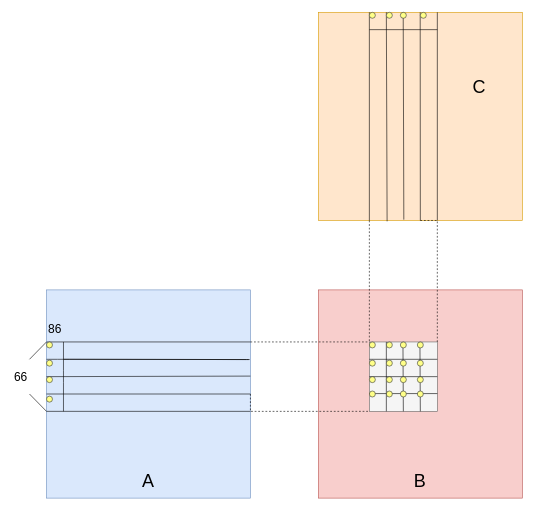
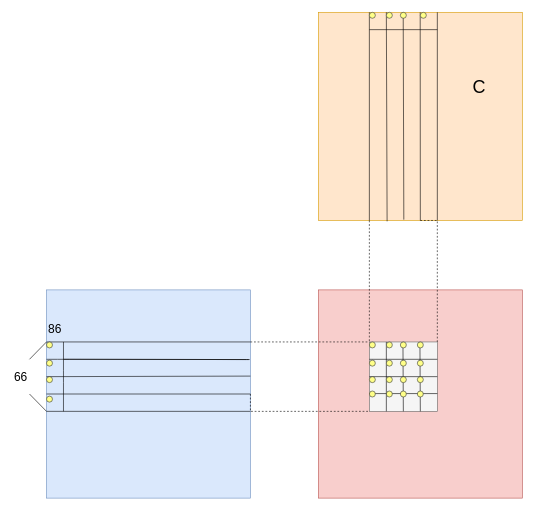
  <mxCell id="0" />
  <mxCell id="1" parent="0" />
  <mxCell id="2" value="" style="group" vertex="1" connectable="0" parent="1"><mxGeometry y="20" width="850.003" height="810" as="geometry" x="20" /></mxCell>
  <mxCell id="3" value="" style="rounded=0;whiteSpace=wrap;html=1;fillColor=#f8cecc;strokeColor=#b85450;" vertex="1" parent="2"><mxGeometry x="510.0" y="462.857" width="340" height="347.143" as="geometry" /></mxCell>
  <mxCell id="4" value="" style="rounded=0;whiteSpace=wrap;html=1;fontSize=2;labelBorderColor=none;fillColor=#dae8fc;strokeColor=#6c8ebf;" vertex="1" parent="2"><mxGeometry x="56.667" y="462.857" width="340" height="347.143" as="geometry" /></mxCell>
  <mxCell id="5" value="" style="endArrow=none;html=1;exitX=1;exitY=0.25;exitDx=0;exitDy=0;entryX=0;entryY=0.25;entryDx=0;entryDy=0;" edge="1" parent="2" source="4" target="4"><mxGeometry width="50" height="50" relative="1" as="geometry"><mxPoint x="850.0" y="954.643" as="sourcePoint" /><mxPoint x="651.667" y="752.143" as="targetPoint" /></mxGeometry></mxCell>
  <mxCell id="6" value="" style="rounded=0;whiteSpace=wrap;html=1;fillColor=#ffe6cc;strokeColor=#d79b00;" vertex="1" parent="2"><mxGeometry x="510.0" width="340" height="347.143" as="geometry" /></mxCell>
  <mxCell id="7" value="" style="endArrow=none;html=1;exitX=0.25;exitY=1;exitDx=0;exitDy=0;entryX=0.25;entryY=0;entryDx=0;entryDy=0;" edge="1" parent="2" source="6" target="6"><mxGeometry width="50" height="50" relative="1" as="geometry"><mxPoint x="481.667" y="144.643" as="sourcePoint" /><mxPoint x="623.333" as="targetPoint" /></mxGeometry></mxCell>
  <mxCell id="8" value="" style="endArrow=none;html=1;exitX=0.25;exitY=1;exitDx=0;exitDy=0;entryX=0.25;entryY=0;entryDx=0;entryDy=0;" edge="1" parent="2"><mxGeometry width="50" height="50" relative="1" as="geometry"><mxPoint x="708.333" y="347.143" as="sourcePoint" /><mxPoint x="708.333" as="targetPoint" /></mxGeometry></mxCell>
  <mxCell id="9" value="" style="rounded=0;whiteSpace=wrap;html=1;fillColor=#f5f5f5;strokeColor=#666666;fontColor=#333333;" vertex="1" parent="2"><mxGeometry x="595" y="549.643" width="113.333" height="115.714" as="geometry" /></mxCell>
  <mxCell id="10" style="edgeStyle=orthogonalEdgeStyle;rounded=0;orthogonalLoop=1;jettySize=auto;html=1;exitX=1;exitY=0.25;exitDx=0;exitDy=0;entryX=0;entryY=0;entryDx=0;entryDy=0;dashed=1;endArrow=none;endFill=0;" edge="1" parent="2" source="4" target="9"><mxGeometry relative="1" as="geometry"><Array as="points"><mxPoint x="566.667" y="549.643" /><mxPoint x="566.667" y="549.643" /></Array></mxGeometry></mxCell>
  <mxCell id="11" value="" style="endArrow=none;html=1;" edge="1" parent="2"><mxGeometry width="50" height="50" relative="1" as="geometry"><mxPoint x="85" y="665.357" as="sourcePoint" /><mxPoint x="85" y="549.643" as="targetPoint" /><Array as="points"><mxPoint x="85" y="607.5" /></Array></mxGeometry></mxCell>
  <mxCell id="12" value="" style="endArrow=none;html=1;" edge="1" parent="2"><mxGeometry width="50" height="50" relative="1" as="geometry"><mxPoint x="56.667" y="578.571" as="sourcePoint" /><mxPoint x="85" y="578.571" as="targetPoint" /><Array as="points"><mxPoint x="85" y="578.571" /><mxPoint x="400" y="579" /></Array></mxGeometry></mxCell>
  <mxCell id="13" value="" style="endArrow=none;html=1;strokeWidth=1;entryX=1;entryY=0.414;entryDx=0;entryDy=0;entryPerimeter=0;" edge="1" parent="2" target="4"><mxGeometry width="50" height="50" relative="1" as="geometry"><mxPoint x="56.667" y="607.5" as="sourcePoint" /><mxPoint x="85" y="607.5" as="targetPoint" /></mxGeometry></mxCell>
  <mxCell id="14" value="" style="endArrow=none;html=1;entryX=1;entryY=0.5;entryDx=0;entryDy=0;" edge="1" parent="2" target="4"><mxGeometry width="50" height="50" relative="1" as="geometry"><mxPoint x="56.667" y="636.429" as="sourcePoint" /><mxPoint x="85" y="636.429" as="targetPoint" /></mxGeometry></mxCell>
  <mxCell id="15" value="&lt;font style=&quot;font-size: 20px;&quot;&gt;86&lt;/font&gt;" style="text;html=1;strokeColor=none;fillColor=none;align=center;verticalAlign=middle;whiteSpace=wrap;rounded=0;fontSize=20;" vertex="1" parent="2"><mxGeometry x="56.667" y="526.506" width="28.333" as="geometry" /></mxCell>
  <mxCell id="16" value="&lt;font style=&quot;font-size: 20px;&quot;&gt;66&lt;/font&gt;" style="text;html=1;strokeColor=none;fillColor=none;align=center;verticalAlign=middle;whiteSpace=wrap;rounded=0;fontSize=20;" vertex="1" parent="2"><mxGeometry y="607.5" width="28.333" as="geometry" /></mxCell>
  <mxCell id="17" value="" style="group" vertex="1" connectable="0" parent="2"><mxGeometry x="56.667" y="665.357" width="340" as="geometry" /></mxCell>
  <mxCell id="18" value="" style="group" vertex="1" connectable="0" parent="17"><mxGeometry width="340" as="geometry" /></mxCell>
  <mxCell id="19" value="" style="endArrow=none;html=1;exitX=1;exitY=0.25;exitDx=0;exitDy=0;entryX=0;entryY=0.25;entryDx=0;entryDy=0;" edge="1" parent="18"><mxGeometry width="50" height="50" relative="1" as="geometry"><mxPoint x="340" as="sourcePoint" /><mxPoint as="targetPoint" /></mxGeometry></mxCell>
  <mxCell id="20" style="edgeStyle=orthogonalEdgeStyle;rounded=0;orthogonalLoop=1;jettySize=auto;html=1;exitX=1;exitY=0.5;exitDx=0;exitDy=0;entryX=0;entryY=1;entryDx=0;entryDy=0;dashed=1;endArrow=none;endFill=0;" edge="1" parent="2" source="4" target="9"><mxGeometry relative="1" as="geometry"><Array as="points"><mxPoint x="396.667" y="665.357" /><mxPoint x="595" y="665.357" /></Array></mxGeometry></mxCell>
  <mxCell id="21" value="" style="endArrow=none;html=1;strokeWidth=1;fontSize=2;entryX=1;entryY=0.25;entryDx=0;entryDy=0;exitX=0;exitY=0.25;exitDx=0;exitDy=0;" edge="1" parent="2" source="9" target="9"><mxGeometry width="50" height="50" relative="1" as="geometry"><mxPoint x="595" y="593.036" as="sourcePoint" /><mxPoint x="736.667" y="448.393" as="targetPoint" /></mxGeometry></mxCell>
  <mxCell id="22" value="" style="endArrow=none;html=1;strokeWidth=1;fontSize=2;entryX=1;entryY=0.5;entryDx=0;entryDy=0;" edge="1" parent="2" target="9"><mxGeometry width="50" height="50" relative="1" as="geometry"><mxPoint x="595" y="607.5" as="sourcePoint" /><mxPoint x="736.667" y="462.857" as="targetPoint" /></mxGeometry></mxCell>
  <mxCell id="23" value="" style="endArrow=none;html=1;strokeWidth=1;fontSize=2;entryX=1;entryY=0.25;entryDx=0;entryDy=0;exitX=0;exitY=0.25;exitDx=0;exitDy=0;" edge="1" parent="2"><mxGeometry width="50" height="50" relative="1" as="geometry"><mxPoint x="595" y="635.734" as="sourcePoint" /><mxPoint x="708.333" y="635.734" as="targetPoint" /></mxGeometry></mxCell>
  <mxCell id="24" value="" style="endArrow=none;html=1;fontSize=2;strokeWidth=1;exitX=0.25;exitY=1;exitDx=0;exitDy=0;" edge="1" parent="2" source="9"><mxGeometry width="50" height="50" relative="1" as="geometry"><mxPoint x="481.667" y="694.286" as="sourcePoint" /><mxPoint x="623.333" y="549.643" as="targetPoint" /></mxGeometry></mxCell>
  <mxCell id="25" value="" style="endArrow=none;html=1;fontSize=2;strokeWidth=1;exitX=0.5;exitY=1;exitDx=0;exitDy=0;" edge="1" parent="2" source="9"><mxGeometry width="50" height="50" relative="1" as="geometry"><mxPoint x="650.987" y="665.357" as="sourcePoint" /><mxPoint x="650.987" y="549.643" as="targetPoint" /></mxGeometry></mxCell>
  <mxCell id="26" value="" style="endArrow=none;html=1;fontSize=2;strokeWidth=1;exitX=0.75;exitY=1;exitDx=0;exitDy=0;" edge="1" parent="2" source="9"><mxGeometry width="50" height="50" relative="1" as="geometry"><mxPoint x="679.32" y="665.357" as="sourcePoint" /><mxPoint x="679.32" y="549.643" as="targetPoint" /></mxGeometry></mxCell>
- <mxCell id="27" value="&lt;font style=&quot;font-size: 30px&quot;&gt;A&lt;/font&gt;" style="text;html=1;strokeColor=none;fillColor=none;align=center;verticalAlign=middle;whiteSpace=wrap;rounded=0;fontSize=2;" vertex="1" parent="2"><mxGeometry x="170" y="752.143" width="113.333" height="57.857" as="geometry" /></mxCell>
  <mxCell id="28" value="" style="endArrow=none;html=1;fontSize=2;strokeWidth=1;" edge="1" parent="2"><mxGeometry width="50" height="50" relative="1" as="geometry"><mxPoint x="28.333" y="578.571" as="sourcePoint" /><mxPoint x="56.667" y="549.643" as="targetPoint" /></mxGeometry></mxCell>
  <mxCell id="29" value="" style="endArrow=none;html=1;fontSize=2;strokeWidth=1;" edge="1" parent="2"><mxGeometry width="50" height="50" relative="1" as="geometry"><mxPoint x="28.333" y="636.429" as="sourcePoint" /><mxPoint x="56.667" y="665.357" as="targetPoint" /></mxGeometry></mxCell>
  <mxCell id="30" value="" style="endArrow=none;html=1;fontSize=2;strokeWidth=1;" edge="1" parent="2"><mxGeometry width="50" height="50" relative="1" as="geometry"><mxPoint x="595" y="28.929" as="sourcePoint" /><mxPoint x="708.333" y="28.929" as="targetPoint" /></mxGeometry></mxCell>
  <mxCell id="31" value="" style="endArrow=none;html=1;fontSize=2;strokeWidth=1;exitX=0.337;exitY=1.004;exitDx=0;exitDy=0;exitPerimeter=0;" edge="1" parent="2" source="6"><mxGeometry width="50" height="50" relative="1" as="geometry"><mxPoint x="623.333" y="324" as="sourcePoint" /><mxPoint x="623.333" as="targetPoint" /></mxGeometry></mxCell>
  <mxCell id="32" value="" style="endArrow=none;html=1;fontSize=2;strokeWidth=1;exitX=0.419;exitY=0.996;exitDx=0;exitDy=0;exitPerimeter=0;" edge="1" parent="2" source="6"><mxGeometry width="50" height="50" relative="1" as="geometry"><mxPoint x="651.667" y="350.325" as="sourcePoint" /><mxPoint x="651.44" as="targetPoint" /></mxGeometry></mxCell>
  <mxCell id="33" value="" style="endArrow=none;html=1;fontSize=2;strokeWidth=1;exitX=0.5;exitY=1;exitDx=0;exitDy=0;" edge="1" parent="2" source="6"><mxGeometry width="50" height="50" relative="1" as="geometry"><mxPoint x="679.773" y="28.929" as="sourcePoint" /><mxPoint x="679.773" as="targetPoint" /></mxGeometry></mxCell>
  <mxCell id="34" style="edgeStyle=orthogonalEdgeStyle;rounded=0;orthogonalLoop=1;jettySize=auto;html=1;exitX=0.25;exitY=1;exitDx=0;exitDy=0;entryX=0;entryY=0;entryDx=0;entryDy=0;dashed=1;endArrow=none;endFill=0;" edge="1" parent="2" source="6" target="9"><mxGeometry relative="1" as="geometry" /></mxCell>
  <mxCell id="35" style="edgeStyle=orthogonalEdgeStyle;rounded=0;orthogonalLoop=1;jettySize=auto;html=1;exitX=0.5;exitY=1;exitDx=0;exitDy=0;entryX=1;entryY=0;entryDx=0;entryDy=0;dashed=1;endArrow=none;endFill=0;" edge="1" parent="2" source="6" target="9"><mxGeometry relative="1" as="geometry"><Array as="points"><mxPoint x="708.333" y="347.143" /></Array></mxGeometry></mxCell>
  <mxCell id="36" value="" style="ellipse;whiteSpace=wrap;html=1;aspect=fixed;fontSize=2;fillColor=#ffff88;strokeColor=#36393d;" vertex="1" parent="2"><mxGeometry x="56.67" y="580" width="10" height="10" as="geometry" /></mxCell>
  <mxCell id="37" value="" style="ellipse;whiteSpace=wrap;html=1;aspect=fixed;fontSize=2;fillColor=#ffff88;strokeColor=#36393d;" vertex="1" parent="2"><mxGeometry x="56.67" y="607.5" width="10" height="10" as="geometry" /></mxCell>
  <mxCell id="38" value="" style="ellipse;whiteSpace=wrap;html=1;aspect=fixed;fontSize=2;fillColor=#ffff88;strokeColor=#36393d;" vertex="1" parent="2"><mxGeometry x="56.67" y="640" width="10" height="10" as="geometry" /></mxCell>
  <mxCell id="39" value="" style="ellipse;whiteSpace=wrap;html=1;aspect=fixed;fontSize=2;fillColor=#ffff88;strokeColor=#36393d;" vertex="1" parent="2"><mxGeometry x="56.67" y="549.64" width="10" height="10" as="geometry" /></mxCell>
  <mxCell id="40" value="" style="ellipse;whiteSpace=wrap;html=1;aspect=fixed;fontSize=2;fillColor=#ffff88;strokeColor=#36393d;" vertex="1" parent="2"><mxGeometry x="595" y="549.64" width="10" height="10" as="geometry" /></mxCell>
  <mxCell id="41" value="" style="ellipse;whiteSpace=wrap;html=1;aspect=fixed;fontSize=2;fillColor=#ffff88;strokeColor=#36393d;" vertex="1" parent="2"><mxGeometry x="623.33" y="549.64" width="10" height="10" as="geometry" /></mxCell>
  <mxCell id="42" value="" style="ellipse;whiteSpace=wrap;html=1;aspect=fixed;fontSize=2;fillColor=#ffff88;strokeColor=#36393d;" vertex="1" parent="2"><mxGeometry x="646.67" y="549.64" width="10" height="10" as="geometry" /></mxCell>
  <mxCell id="43" value="" style="ellipse;whiteSpace=wrap;html=1;aspect=fixed;fontSize=2;fillColor=#ffff88;strokeColor=#36393d;" vertex="1" parent="2"><mxGeometry x="675" y="549.64" width="10" height="10" as="geometry" /></mxCell>
  <mxCell id="44" value="" style="ellipse;whiteSpace=wrap;html=1;aspect=fixed;fontSize=2;fillColor=#ffff88;strokeColor=#36393d;" vertex="1" parent="2"><mxGeometry x="595" y="580" width="10" height="10" as="geometry" /></mxCell>
  <mxCell id="45" value="" style="ellipse;whiteSpace=wrap;html=1;aspect=fixed;fontSize=2;fillColor=#ffff88;strokeColor=#36393d;" vertex="1" parent="2"><mxGeometry x="623.33" y="580" width="10" height="10" as="geometry" /></mxCell>
  <mxCell id="46" value="" style="ellipse;whiteSpace=wrap;html=1;aspect=fixed;fontSize=2;fillColor=#ffff88;strokeColor=#36393d;" vertex="1" parent="2"><mxGeometry x="623.33" y="607.5" width="10" height="10" as="geometry" /></mxCell>
  <mxCell id="47" value="" style="ellipse;whiteSpace=wrap;html=1;aspect=fixed;fontSize=2;fillColor=#ffff88;strokeColor=#36393d;" vertex="1" parent="2"><mxGeometry x="623.33" y="631.43" width="10" height="10" as="geometry" /></mxCell>
  <mxCell id="48" value="" style="ellipse;whiteSpace=wrap;html=1;aspect=fixed;fontSize=2;fillColor=#ffff88;strokeColor=#36393d;" vertex="1" parent="2"><mxGeometry x="595" y="607.5" width="10" height="10" as="geometry" /></mxCell>
  <mxCell id="49" value="" style="ellipse;whiteSpace=wrap;html=1;aspect=fixed;fontSize=2;fillColor=#ffff88;strokeColor=#36393d;" vertex="1" parent="2"><mxGeometry x="595" y="631.43" width="10" height="10" as="geometry" /></mxCell>
  <mxCell id="50" value="" style="ellipse;whiteSpace=wrap;html=1;aspect=fixed;fontSize=2;fillColor=#ffff88;strokeColor=#36393d;" vertex="1" parent="2"><mxGeometry x="646.67" y="580" width="10" height="10" as="geometry" /></mxCell>
  <mxCell id="51" value="" style="ellipse;whiteSpace=wrap;html=1;aspect=fixed;fontSize=2;fillColor=#ffff88;strokeColor=#36393d;" vertex="1" parent="2"><mxGeometry x="646.67" y="607.5" width="10" height="10" as="geometry" /></mxCell>
  <mxCell id="52" value="" style="ellipse;whiteSpace=wrap;html=1;aspect=fixed;fontSize=2;fillColor=#ffff88;strokeColor=#36393d;" vertex="1" parent="2"><mxGeometry x="646.67" y="631.43" width="10" height="10" as="geometry" /></mxCell>
  <mxCell id="53" value="" style="ellipse;whiteSpace=wrap;html=1;aspect=fixed;fontSize=2;fillColor=#ffff88;strokeColor=#36393d;" vertex="1" parent="2"><mxGeometry x="675" y="580" width="10" height="10" as="geometry" /></mxCell>
  <mxCell id="54" value="" style="ellipse;whiteSpace=wrap;html=1;aspect=fixed;fontSize=2;fillColor=#ffff88;strokeColor=#36393d;" vertex="1" parent="2"><mxGeometry x="675" y="607.5" width="10" height="10" as="geometry" /></mxCell>
  <mxCell id="55" value="" style="ellipse;whiteSpace=wrap;html=1;aspect=fixed;fontSize=2;fillColor=#ffff88;strokeColor=#36393d;" vertex="1" parent="2"><mxGeometry x="675" y="631.43" width="10" height="10" as="geometry" /></mxCell>
  <mxCell id="56" value="" style="ellipse;whiteSpace=wrap;html=1;aspect=fixed;fontSize=2;fillColor=#ffff88;strokeColor=#36393d;" vertex="1" parent="2"><mxGeometry x="595" width="10" height="10" as="geometry" /></mxCell>
  <mxCell id="57" value="" style="ellipse;whiteSpace=wrap;html=1;aspect=fixed;fontSize=2;fillColor=#ffff88;strokeColor=#36393d;" vertex="1" parent="2"><mxGeometry x="623.33" width="10" height="10" as="geometry" /></mxCell>
  <mxCell id="58" value="" style="ellipse;whiteSpace=wrap;html=1;aspect=fixed;fontSize=2;fillColor=#ffff88;strokeColor=#36393d;" vertex="1" parent="2"><mxGeometry x="646.67" width="10" height="10" as="geometry" /></mxCell>
- <mxCell id="59" value="&lt;span style=&quot;font-size: 30px&quot;&gt;B&lt;/span&gt;" style="text;html=1;strokeColor=none;fillColor=none;align=center;verticalAlign=middle;whiteSpace=wrap;rounded=0;fontSize=2;" vertex="1" parent="2"><mxGeometry x="623.33" y="752.143" width="113.333" height="57.857" as="geometry" /></mxCell>
  <mxCell id="60" value="&lt;span style=&quot;font-size: 30px&quot;&gt;C&lt;/span&gt;" style="text;html=1;strokeColor=none;fillColor=none;align=center;verticalAlign=middle;whiteSpace=wrap;rounded=0;fontSize=2;" vertex="1" parent="2"><mxGeometry x="721.67" y="94.643" width="113.333" height="57.857" as="geometry" /></mxCell>
  <mxCell id="61" value="" style="ellipse;whiteSpace=wrap;html=1;aspect=fixed;fontSize=2;fillColor=#ffff88;strokeColor=#36393d;" vertex="1" parent="1"><mxGeometry x="700" y="20" width="10" height="10" as="geometry" /></mxCell>
